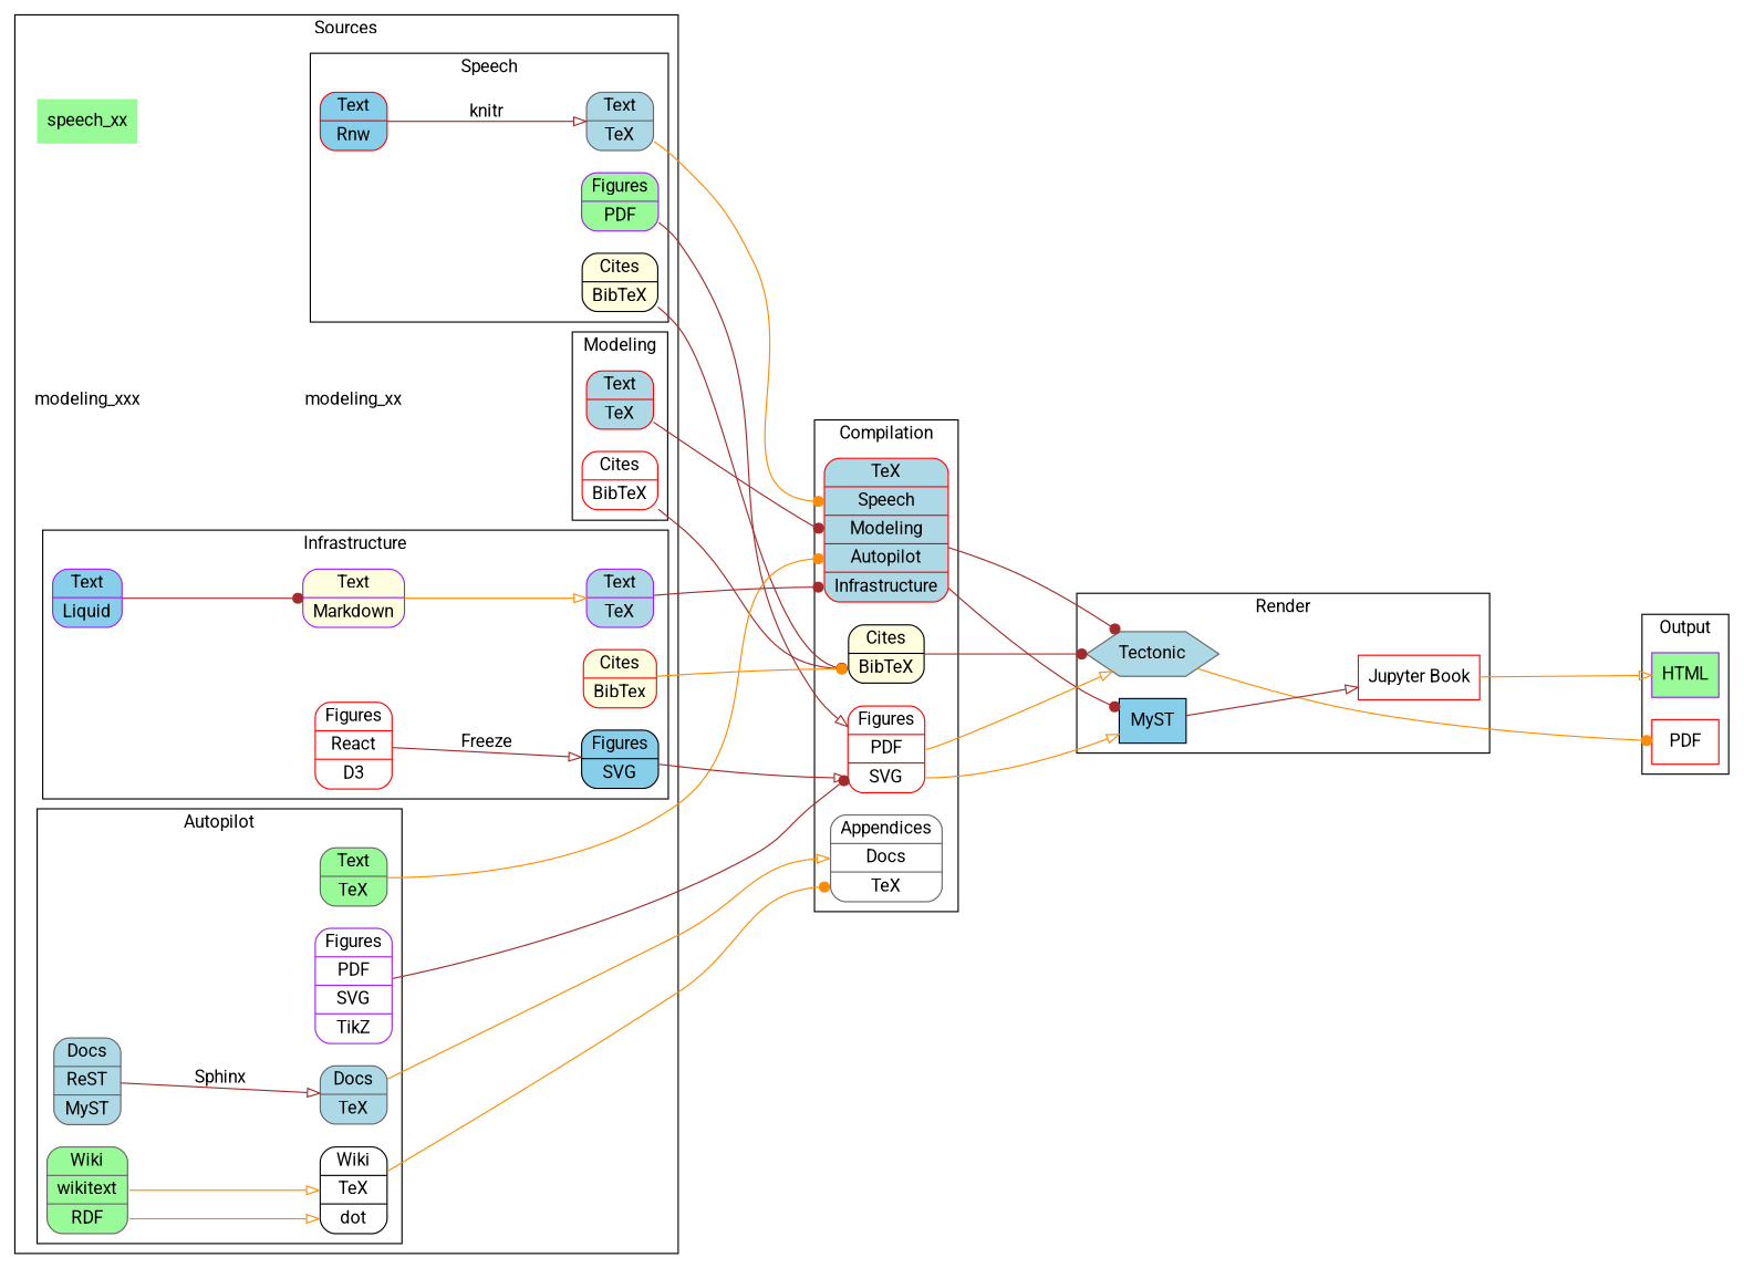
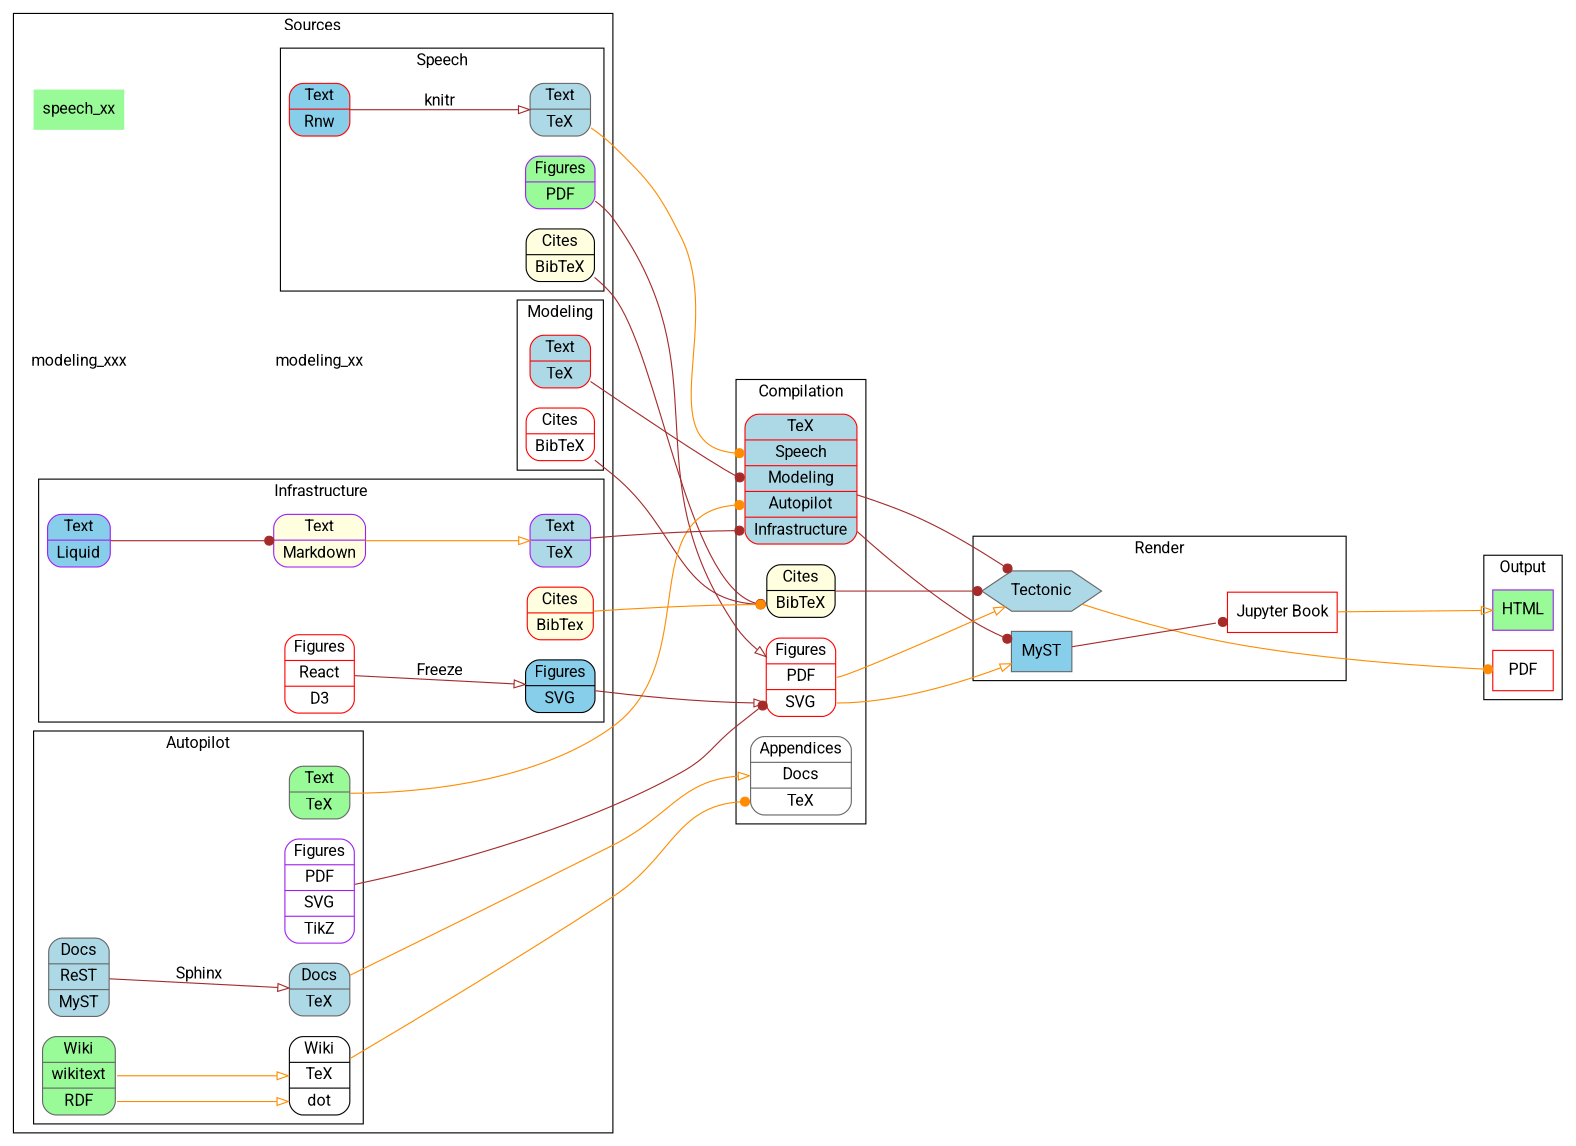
  digraph {
    compound=true
    fontname=Roboto
    rankdir=LR
    ranksep="1 equally"
    node [color=red fillcolor=white fontname=Roboto shape=Mrecord style=filled]
    edge [arrowhead=dot color=brown fontname=Roboto]
    n1 [color=gray40 fillcolor=lightblue label="Text|TeX"]
    n2 [color=purple fillcolor=palegreen label="Figures|PDF"]
    n3 [color=black fillcolor=lightyellow label="Cites|BibTeX"]
    n4 [fillcolor=skyblue label="Text|Rnw"]
    n5 [fillcolor=lightblue label="Text|TeX"]
    n6 [label="Cites|BibTeX"]
    n7 [color=gray40 fillcolor=palegreen label="Text|TeX"]
    n8 [color=purple label="Figures|PDF|SVG|TikZ"]
    n9 [color=gray40 fillcolor=lightblue label="Docs|TeX"]
    n10 [color=gray40 fillcolor=lightblue label="Docs|ReST|MyST"]
    n11 [color=gray40 fillcolor=palegreen label="Wiki|<f0>wikitext|<f1>RDF"]
    n12 [color=black label="Wiki|<f0>TeX|<f1>dot"]
    n13 [color=purple fillcolor=lightblue label="Text|TeX"]
    n14 [fillcolor=lightyellow label="Cites|BibTex"]
    n15 [color=black fillcolor=skyblue label="Figures|SVG"]
    n16 [color=purple fillcolor=skyblue label="Text|Liquid"]
    n17 [color=purple fillcolor=lightyellow label="Text|Markdown"]
    n18 [label="Figures|React|D3"]
    speech_xx [fillcolor=palegreen shape=plaintext width=0.01]
    modeling_xx [color=black shape=plaintext width=0.01]
    modeling_xxx [color=black shape=plaintext]
    n22 [fillcolor=lightblue label="<f00>TeX|<f0>Speech|<f1>Modeling|<f2>Autopilot|<f3>Infrastructure"]
    n23 [color=black fillcolor=lightyellow label="<f00>Cites|<f0>BibTeX"]
    n24 [label="<f0>Figures|<f1>PDF|<f2>SVG"]
    n25 [color=gray40 label="<f00>Appendices|<f0>Docs|<f1>TeX"]
    n26 [color=gray40 fillcolor=lightblue label=Tectonic shape=hexagon]
-   n27 [color=black fillcolor=skyblue label=MyST shape=box]
+   n27 [color=gray40 fillcolor=skyblue label=MyST shape=box]
    n28 [label="Jupyter Book" shape=box]
    n29 [label=PDF shape=box]
    n30 [color=purple fillcolor=palegreen label=HTML shape=box]
    subgraph cluster_1 {
      label=Sources
      rank=sink
      speech_xx
      modeling_xx
      modeling_xxx
      subgraph cluster_2 {
        label=Speech
        rank=min
        n4
        subgraph sub_3 {
          label=Speech
          rank=same
          n1
          n2
          n3
        }
      }
      subgraph cluster_4 {
        label=Modeling
        rank=sink
        n5
        n6
      }
      subgraph cluster_5 {
        label=Autopilot
        rank=sink
        n10
        n11
        n12
        subgraph sub_6 {
          label=Autopilot
          rank=same
          n7
          n8
          n9
        }
      }
      subgraph cluster_7 {
        label=Infrastructure
        rank=sink
        n16
        n17
        n18
        subgraph sub_8 {
          label=Infrastructure
          rank=same
          n13
          n14
          n15
        }
      }
    }
    subgraph cluster_9 {
      label=Compilation
      rankdir=TB
      n22
      n23
      n24
      n25
    }
    subgraph cluster_10 {
      label=Render
      n26
      n27
      n28
    }
    subgraph cluster_11 {
      label=Output
      n29
      n30
    }
    n1 -> n22 [color=darkorange headport=f0]
    n2 -> n24 [arrowhead=onormal]
    n3 -> n23 [headport=f0]
    n4 -> n1 [arrowhead=onormal label=knitr]
    n5 -> n22 [headport=f1]
    n6 -> n23 [headport=f0]
    n7 -> n22 [color=darkorange headport=f2]
    n8 -> n24
    n9 -> n25 [arrowhead=onormal color=darkorange headport=f0]
    n10 -> n9 [arrowhead=onormal label=Sphinx]
    n11 -> n12 [arrowhead=onormal color=darkorange headport=f0 tailport=f0]
    n11 -> n12 [arrowhead=onormal color=darkorange headport=f1 tailport=f1]
    n12 -> n25 [color=darkorange headport=f1]
    n13 -> n22 [headport=f3]
    n14 -> n23 [color=darkorange headport=f0]
    n15 -> n24 [arrowhead=onormal headport=f2]
    n16 -> n17
    n17 -> n13 [arrowhead=onormal color=darkorange]
    n18 -> n15 [arrowhead=onormal label=Freeze]
    speech_xx -> n4 [style=invis arrowhead="" color=""]
    modeling_xx -> n5 [style=invis arrowhead="" color=""]
    modeling_xxx -> modeling_xx [style=invis arrowhead="" color=""]
    n22 -> n26
    n22 -> n27
    n23 -> n26
    n24 -> n26 [arrowhead=onormal color=darkorange tailport=f1]
    n24 -> n27 [arrowhead=onormal color=darkorange tailport=f2]
    n26 -> n29 [color=darkorange]
-   n27 -> n28 [arrowhead=onormal]
+   n27 -> n28
    n28 -> n30 [arrowhead=onormal color=darkorange]
  }
